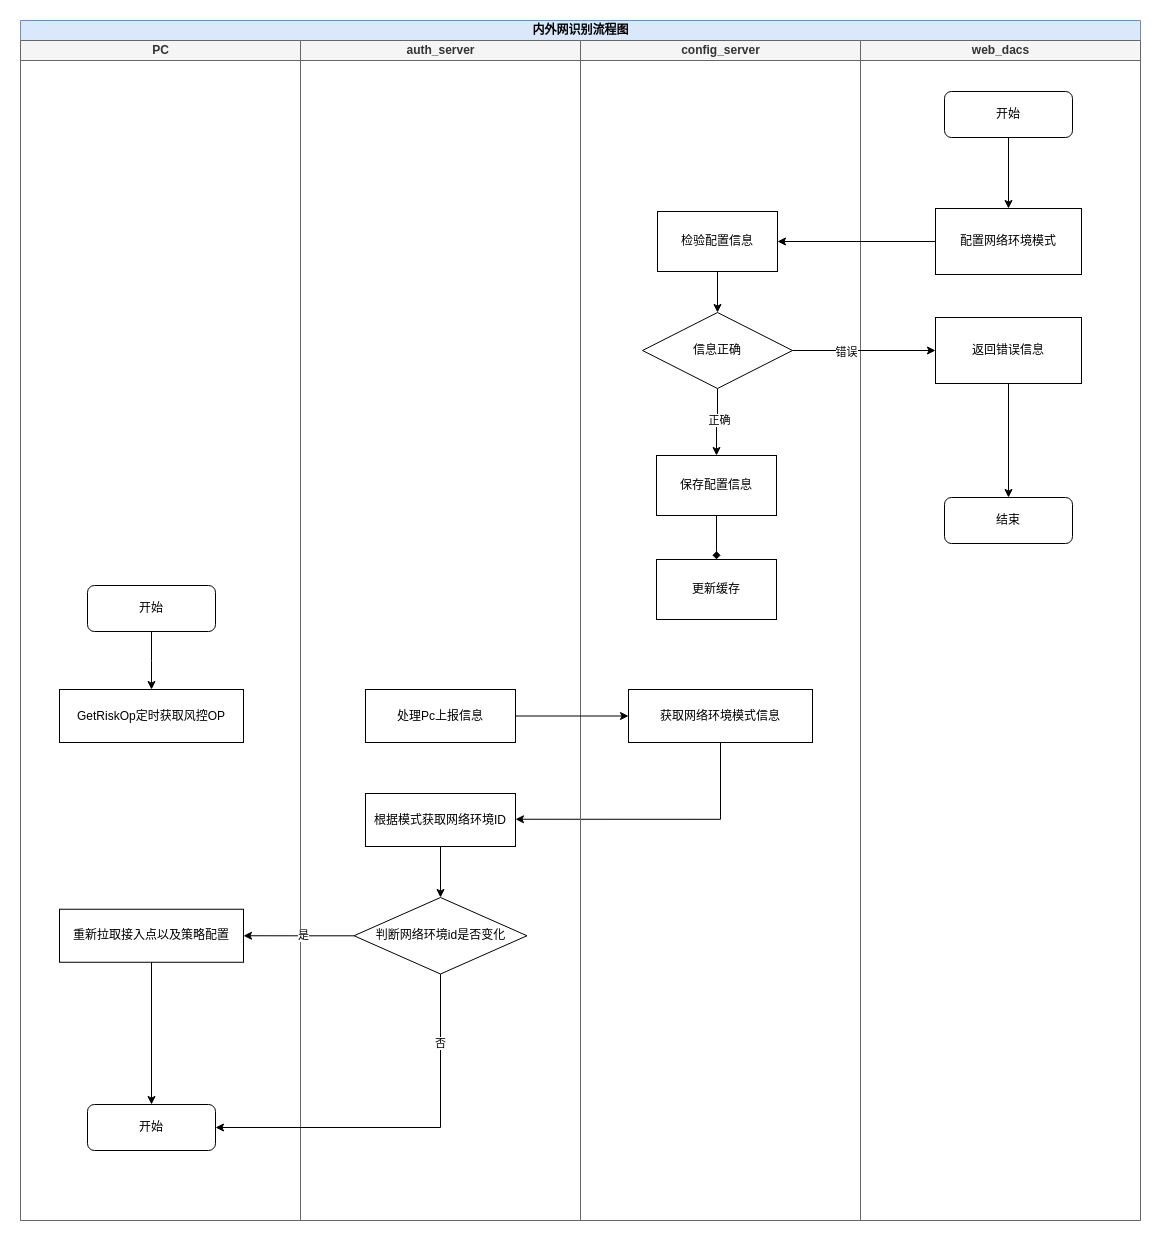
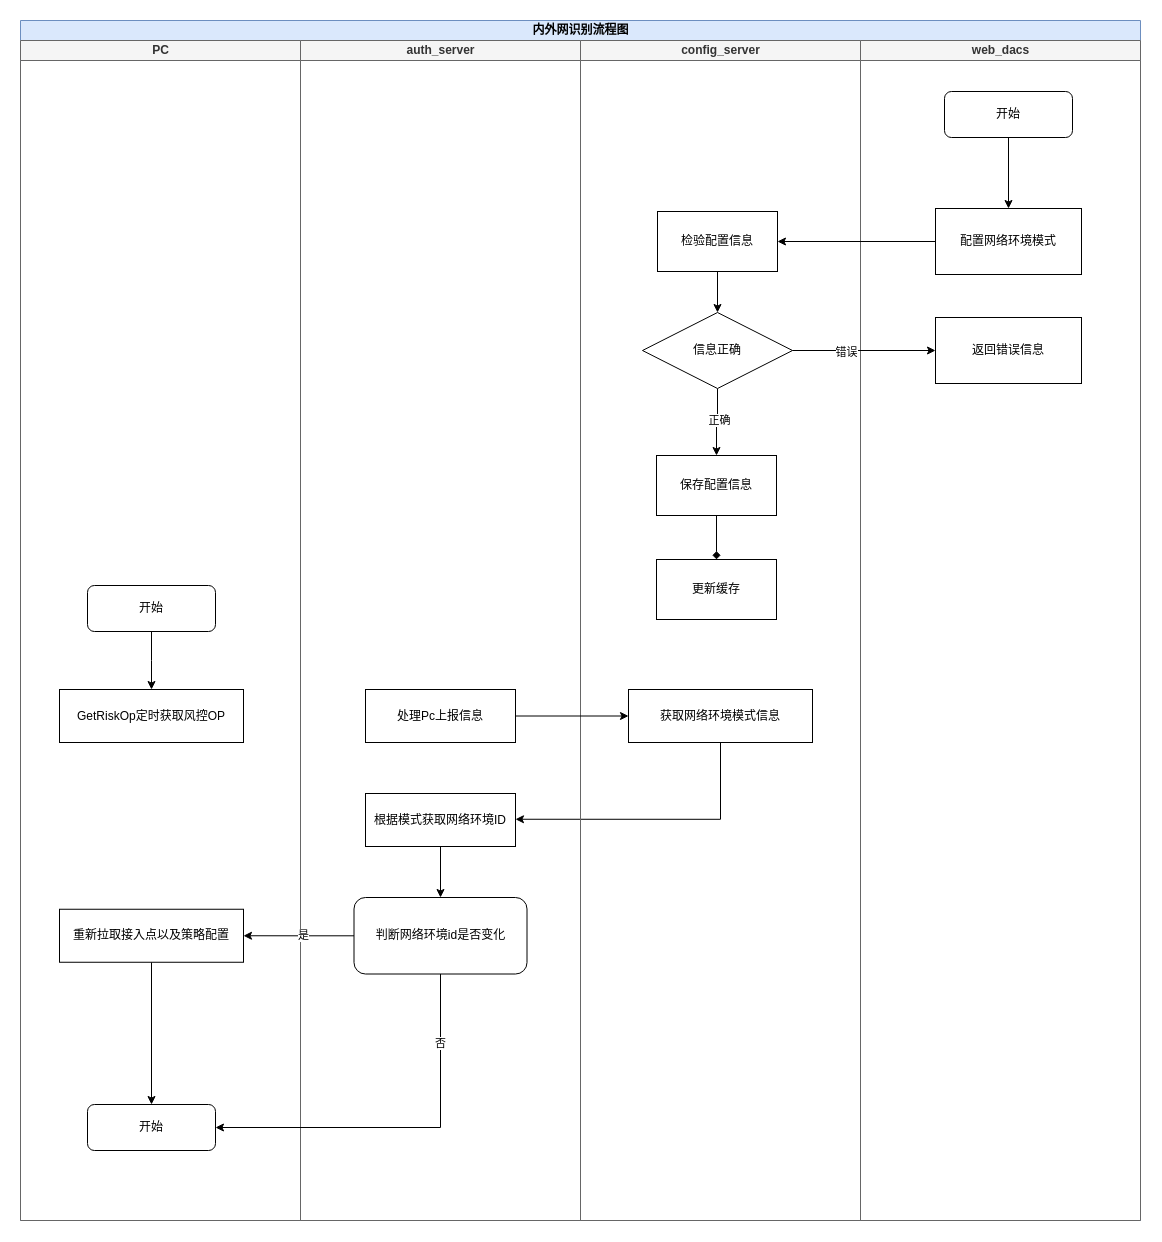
  <mxCell id="0" />
  <mxCell id="1" parent="0" />
  <mxCell id="2" value="&lt;p style=&quot;line-height: 290%;&quot;&gt;内外网识别流程图&lt;/p&gt;" style="swimlane;childLayout=stackLayout;resizeParent=1;resizeParentMax=0;startSize=20;html=1;fillColor=#dae8fc;strokeColor=#6c8ebf;" vertex="1" parent="1"><mxGeometry x="20" y="20" width="1120" height="1200" as="geometry" /></mxCell>
  <mxCell id="3" value="PC" style="swimlane;startSize=20;html=1;fillColor=#f5f5f5;fontColor=#333333;strokeColor=#666666;" vertex="1" parent="2"><mxGeometry y="20" width="280" height="1180" as="geometry" /></mxCell>
  <mxCell id="4" value="" style="edgeStyle=orthogonalEdgeStyle;rounded=0;orthogonalLoop=1;jettySize=auto;html=1;" edge="1" parent="3" source="5"><mxGeometry relative="1" as="geometry"><mxPoint x="131" y="649" as="targetPoint" /></mxGeometry></mxCell>
  <mxCell id="5" value="开始" style="rounded=1;whiteSpace=wrap;html=1;" vertex="1" parent="3"><mxGeometry x="67" y="545" width="128" height="46" as="geometry" /></mxCell>
  <mxCell id="6" value="GetRiskOp定时获取风控OP" style="rounded=0;whiteSpace=wrap;html=1;" vertex="1" parent="3"><mxGeometry x="39" y="649" width="184" height="53" as="geometry" /></mxCell>
  <mxCell id="7" style="edgeStyle=orthogonalEdgeStyle;rounded=0;orthogonalLoop=1;jettySize=auto;html=1;entryX=0.5;entryY=0;entryDx=0;entryDy=0;" edge="1" parent="3" source="8" target="9"><mxGeometry relative="1" as="geometry" /></mxCell>
  <mxCell id="8" value="重新拉取接入点以及策略配置" style="rounded=0;whiteSpace=wrap;html=1;" vertex="1" parent="3"><mxGeometry x="39" y="868.75" width="184" height="53" as="geometry" /></mxCell>
  <mxCell id="9" value="开始" style="rounded=1;whiteSpace=wrap;html=1;" vertex="1" parent="3"><mxGeometry x="67" y="1064" width="128" height="46" as="geometry" /></mxCell>
  <mxCell id="10" value="auth_server" style="swimlane;startSize=20;html=1;fillColor=#f5f5f5;strokeColor=#666666;fontColor=#333333;" vertex="1" parent="2"><mxGeometry x="280" y="20" width="280" height="1180" as="geometry" /></mxCell>
  <mxCell id="11" value="处理Pc上报信息" style="rounded=0;whiteSpace=wrap;html=1;" vertex="1" parent="10"><mxGeometry x="65" y="649" width="150" height="53" as="geometry" /></mxCell>
  <mxCell id="12" value="" style="edgeStyle=orthogonalEdgeStyle;rounded=0;orthogonalLoop=1;jettySize=auto;html=1;" edge="1" parent="10" source="13" target="15"><mxGeometry relative="1" as="geometry" /></mxCell>
  <mxCell id="13" value="根据模式获取网络环境ID" style="rounded=0;whiteSpace=wrap;html=1;" vertex="1" parent="10"><mxGeometry x="65" y="753" width="150" height="53" as="geometry" /></mxCell>
  <mxCell id="14" style="edgeStyle=orthogonalEdgeStyle;rounded=0;orthogonalLoop=1;jettySize=auto;html=1;entryX=1;entryY=0.75;entryDx=0;entryDy=0;" edge="1" parent="10"><mxGeometry relative="1" as="geometry"><mxPoint x="420" y="688" as="sourcePoint" /><mxPoint x="215" y="778.75" as="targetPoint" /><Array as="points"><mxPoint x="420" y="779" /></Array></mxGeometry></mxCell>
- <mxCell id="15" value="判断网络环境id是否变化" style="rhombus;whiteSpace=wrap;html=1;rounded=0;" vertex="1" parent="10"><mxGeometry x="53.5" y="857" width="173" height="76.5" as="geometry" /></mxCell>
+ <mxCell id="15" value="判断网络环境id是否变化" style="whiteSpace=wrap;html=1;rounded=1;" vertex="1" parent="10"><mxGeometry x="53.5" y="857" width="173" height="76.5" as="geometry" /></mxCell>
  <mxCell id="16" value="config_server" style="swimlane;startSize=20;html=1;fillColor=#f5f5f5;strokeColor=#666666;fontColor=#333333;" vertex="1" parent="2"><mxGeometry x="560" y="20" width="280" height="1180" as="geometry" /></mxCell>
  <mxCell id="17" value="" style="edgeStyle=orthogonalEdgeStyle;rounded=0;orthogonalLoop=1;jettySize=auto;html=1;" edge="1" parent="16" source="18" target="21"><mxGeometry relative="1" as="geometry" /></mxCell>
  <mxCell id="18" value="检验配置信息" style="whiteSpace=wrap;html=1;rounded=0;" vertex="1" parent="16"><mxGeometry x="77" y="171" width="120" height="60" as="geometry" /></mxCell>
  <mxCell id="19" value="" style="edgeStyle=orthogonalEdgeStyle;rounded=0;orthogonalLoop=1;jettySize=auto;html=1;" edge="1" parent="16" source="21" target="23"><mxGeometry relative="1" as="geometry" /></mxCell>
  <mxCell id="20" value="正确" style="edgeLabel;html=1;align=center;verticalAlign=middle;resizable=0;points=[];" vertex="1" connectable="0" parent="19"><mxGeometry x="-0.091" y="1" relative="1" as="geometry"><mxPoint as="offset" /></mxGeometry></mxCell>
  <mxCell id="21" value="信息正确" style="rhombus;whiteSpace=wrap;html=1;rounded=0;" vertex="1" parent="16"><mxGeometry x="62" y="272" width="150" height="76" as="geometry" /></mxCell>
  <mxCell id="22" value="" style="edgeStyle=orthogonalEdgeStyle;rounded=0;orthogonalLoop=1;jettySize=auto;html=1;endArrow=diamond;" edge="1" parent="16" source="23" target="24"><mxGeometry relative="1" as="geometry" /></mxCell>
  <mxCell id="23" value="保存配置信息" style="whiteSpace=wrap;html=1;rounded=0;" vertex="1" parent="16"><mxGeometry x="76" y="415" width="120" height="60" as="geometry" /></mxCell>
  <mxCell id="24" value="更新缓存" style="whiteSpace=wrap;html=1;rounded=0;" vertex="1" parent="16"><mxGeometry x="76" y="519" width="120" height="60" as="geometry" /></mxCell>
  <mxCell id="25" value="获取网络环境模式信息" style="rounded=0;whiteSpace=wrap;html=1;" vertex="1" parent="16"><mxGeometry x="48" y="649" width="184" height="53" as="geometry" /></mxCell>
  <mxCell id="26" value="web_dacs" style="swimlane;startSize=20;html=1;fillColor=#f5f5f5;fontColor=#333333;strokeColor=#666666;" vertex="1" parent="2"><mxGeometry x="840" y="20" width="280" height="1180" as="geometry" /></mxCell>
  <mxCell id="27" value="" style="edgeStyle=orthogonalEdgeStyle;rounded=0;orthogonalLoop=1;jettySize=auto;html=1;entryX=0.5;entryY=0;entryDx=0;entryDy=0;" edge="1" parent="26" source="28" target="29"><mxGeometry relative="1" as="geometry"><mxPoint x="144" y="151" as="targetPoint" /></mxGeometry></mxCell>
  <mxCell id="28" value="开始" style="rounded=1;whiteSpace=wrap;html=1;" vertex="1" parent="26"><mxGeometry x="84" y="51" width="128" height="46" as="geometry" /></mxCell>
  <mxCell id="29" value="配置网络环境模式" style="rounded=0;whiteSpace=wrap;html=1;" vertex="1" parent="26"><mxGeometry x="75" y="168" width="146" height="66" as="geometry" /></mxCell>
- <mxCell id="30" style="edgeStyle=orthogonalEdgeStyle;rounded=0;orthogonalLoop=1;jettySize=auto;html=1;entryX=0.5;entryY=0;entryDx=0;entryDy=0;" edge="1" parent="26" source="31" target="32"><mxGeometry relative="1" as="geometry"><mxPoint x="140" y="441" as="targetPoint" /></mxGeometry></mxCell>
  <mxCell id="31" value="返回错误信息" style="rounded=0;whiteSpace=wrap;html=1;" vertex="1" parent="26"><mxGeometry x="75" y="277" width="146" height="66" as="geometry" /></mxCell>
- <mxCell id="32" value="结束" style="rounded=1;whiteSpace=wrap;html=1;" vertex="1" parent="26"><mxGeometry x="84" y="457" width="128" height="46" as="geometry" /></mxCell>
  <mxCell id="33" value="" style="edgeStyle=orthogonalEdgeStyle;rounded=0;orthogonalLoop=1;jettySize=auto;html=1;" edge="1" parent="2" source="29" target="18"><mxGeometry relative="1" as="geometry" /></mxCell>
  <mxCell id="34" style="edgeStyle=orthogonalEdgeStyle;rounded=0;orthogonalLoop=1;jettySize=auto;html=1;entryX=0;entryY=0.5;entryDx=0;entryDy=0;" edge="1" parent="2" source="21" target="31"><mxGeometry relative="1" as="geometry" /></mxCell>
  <mxCell id="35" value="错误" style="edgeLabel;html=1;align=center;verticalAlign=middle;resizable=0;points=[];" vertex="1" connectable="0" parent="34"><mxGeometry x="-0.259" y="-1" relative="1" as="geometry"><mxPoint as="offset" /></mxGeometry></mxCell>
  <mxCell id="36" style="edgeStyle=orthogonalEdgeStyle;rounded=0;orthogonalLoop=1;jettySize=auto;html=1;entryX=0;entryY=0.5;entryDx=0;entryDy=0;" edge="1" parent="2" source="11" target="25"><mxGeometry relative="1" as="geometry" /></mxCell>
  <mxCell id="37" style="edgeStyle=orthogonalEdgeStyle;rounded=0;orthogonalLoop=1;jettySize=auto;html=1;entryX=1;entryY=0.5;entryDx=0;entryDy=0;" edge="1" parent="2" source="15" target="8"><mxGeometry relative="1" as="geometry" /></mxCell>
  <mxCell id="38" value="是" style="edgeLabel;html=1;align=center;verticalAlign=middle;resizable=0;points=[];" vertex="1" connectable="0" parent="37"><mxGeometry x="-0.085" y="-1" relative="1" as="geometry"><mxPoint as="offset" /></mxGeometry></mxCell>
  <mxCell id="39" style="edgeStyle=orthogonalEdgeStyle;rounded=0;orthogonalLoop=1;jettySize=auto;html=1;entryX=1;entryY=0.5;entryDx=0;entryDy=0;" edge="1" parent="2" source="15" target="9"><mxGeometry relative="1" as="geometry"><mxPoint x="420" y="1085" as="targetPoint" /><Array as="points"><mxPoint x="420" y="1107" /></Array></mxGeometry></mxCell>
  <mxCell id="40" value="否" style="edgeLabel;html=1;align=center;verticalAlign=middle;resizable=0;points=[];" vertex="1" connectable="0" parent="39"><mxGeometry x="-0.638" y="-1" relative="1" as="geometry"><mxPoint as="offset" /></mxGeometry></mxCell>
